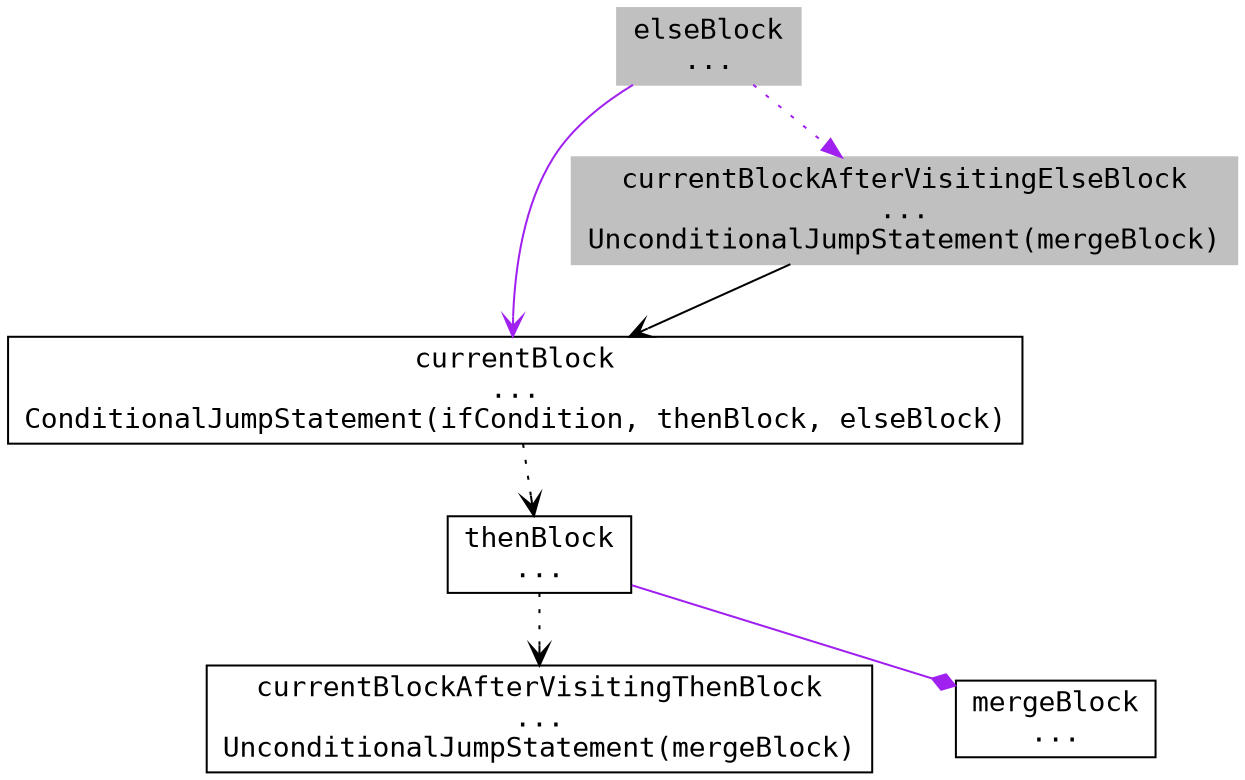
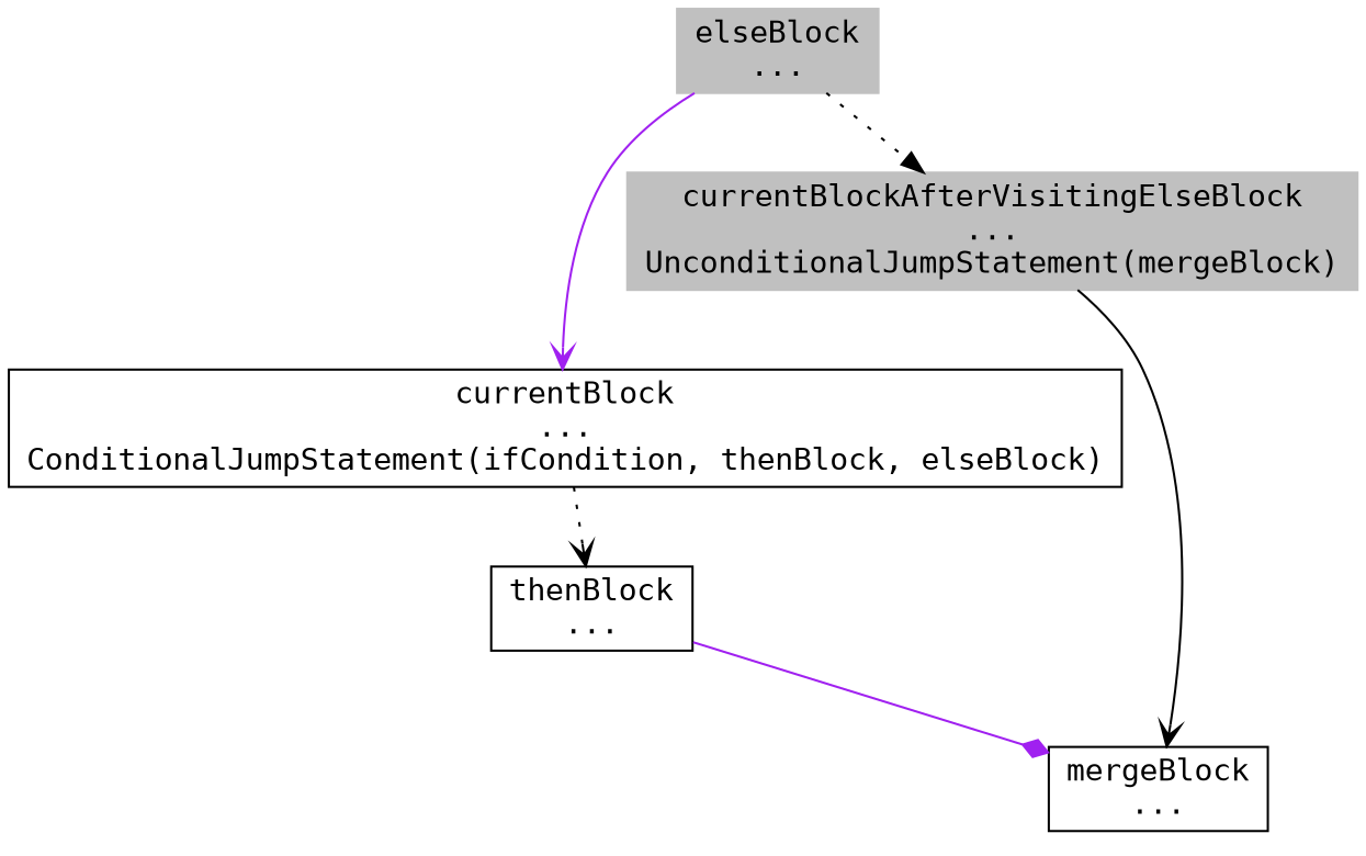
  digraph {
    fontname="DejaVu Sans Mono"
    node [fontname="DejaVu Sans Mono" shape=box]
    edge [arrowhead=vee color=black fontname="DejaVu Sans Mono"]
    n1 [label=<currentBlock<BR/>...<BR/>ConditionalJumpStatement(ifCondition, thenBlock, elseBlock)>]
    n2 [label=<thenBlock<BR/>...>]
-   n3 [label=<currentBlockAfterVisitingThenBlock<BR/>...<BR/>UnconditionalJumpStatement(mergeBlock)>]
    n4 [label=<mergeBlock<BR/>...<BR/>>]
    n5 [color=grey label=<elseBlock<BR/>...> style=filled]
    n6 [color=grey label=<currentBlockAfterVisitingElseBlock<BR/>...<BR/>UnconditionalJumpStatement(mergeBlock)> style=filled]
    n1 -> n2 [style=dotted]
-   n2 -> n3 [style=dotted]
    n2 -> n4 [arrowhead=diamond color=purple]
    n5 -> n1 [color=purple]
-   n5 -> n6 [arrowhead=normal color=purple style=dotted]
-   n6 -> n1
+   n5 -> n6 [arrowhead=normal style=dotted]
+   n6 -> n4
  }
